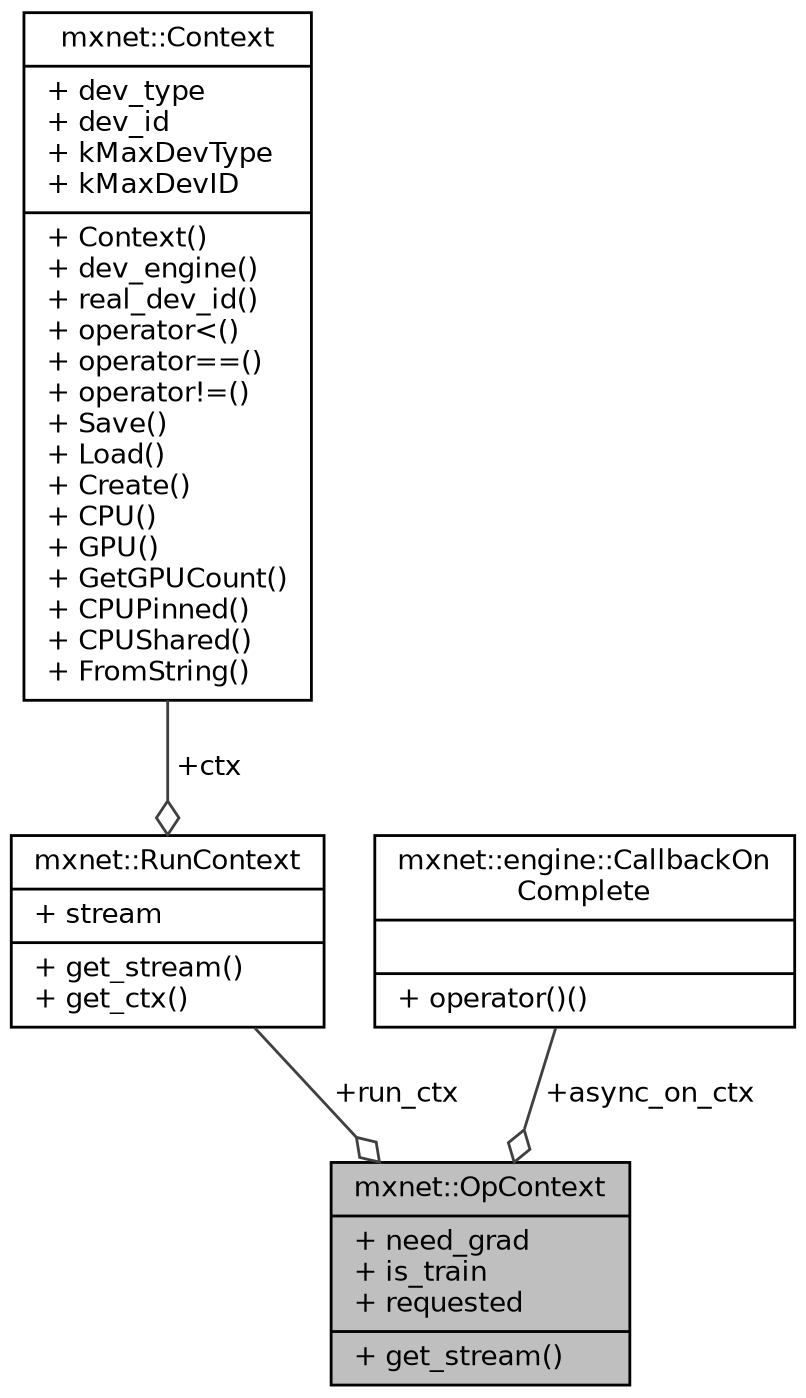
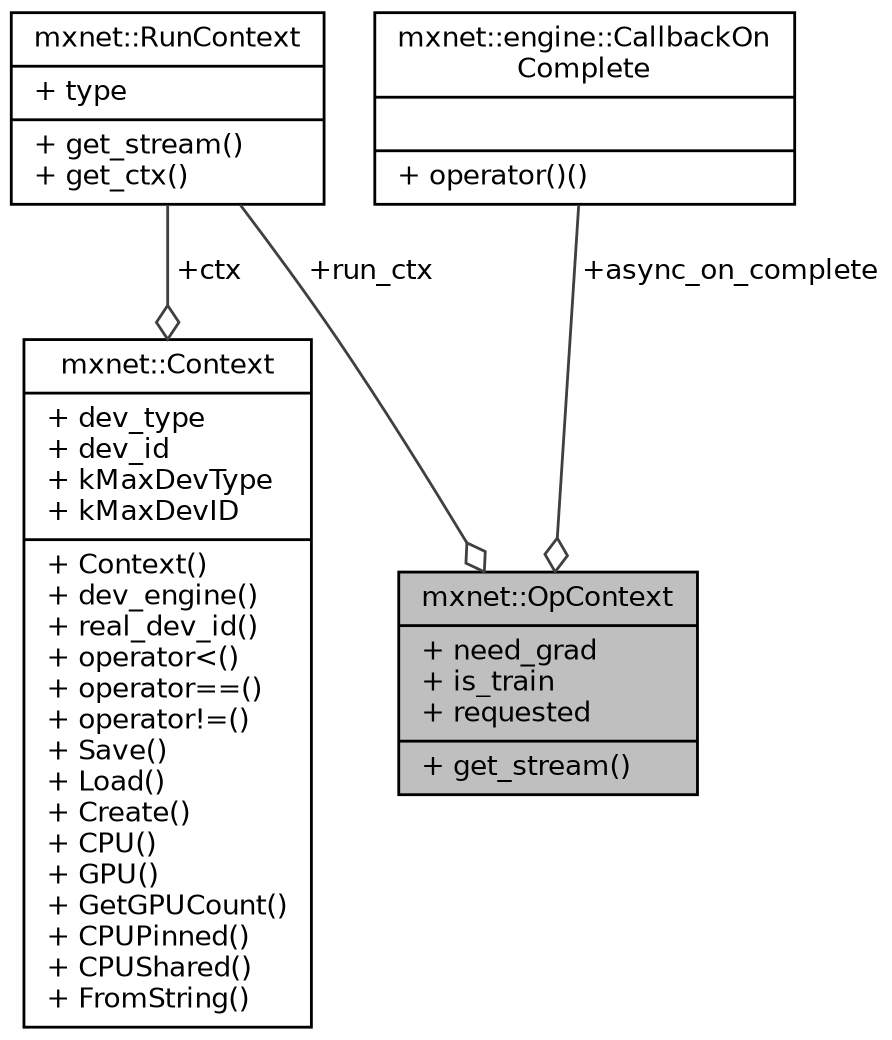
  digraph {
    node [color=black fillcolor=white fontname=Helvetica fontsize=10 shape=record style=filled]
    edge [arrowhead=odiamond color=grey25 fontname=Helvetica fontsize=10 labelfontname=Helvetica labelfontsize=10 style=solid]
    n1 [fillcolor=grey75 fontcolor=black height=0.2 label="{mxnet::OpContext\n|+ need_grad\l+ is_train\l+ requested\l|+ get_stream()\l}" width=0.4]
-   n2 [height=0.2 label="{mxnet::RunContext\n|+ stream\l|+ get_stream()\l+ get_ctx()\l}" width=0.4]
+   n2 [height=0.2 label="{mxnet::RunContext\n|+ type\l|+ get_stream()\l+ get_ctx()\l}" width=0.4]
    n3 [height=0.2 label="{mxnet::Context\n|+ dev_type\l+ dev_id\l+ kMaxDevType\l+ kMaxDevID\l|+ Context()\l+ dev_engine()\l+ real_dev_id()\l+ operator\<()\l+ operator==()\l+ operator!=()\l+ Save()\l+ Load()\l+ Create()\l+ CPU()\l+ GPU()\l+ GetGPUCount()\l+ CPUPinned()\l+ CPUShared()\l+ FromString()\l}" width=0.4]
    n4 [height=0.2 label="{mxnet::engine::CallbackOn\lComplete\n||+ operator()()\l}" width=0.4]
    n2 -> n1 [label=" +run_ctx"]
-   n3 -> n2 [label=" +ctx"]
-   n4 -> n1 [label=" +async_on_ctx"]
+   n2 -> n3 [label=" +ctx"]
+   n4 -> n1 [label=" +async_on_complete"]
  }
